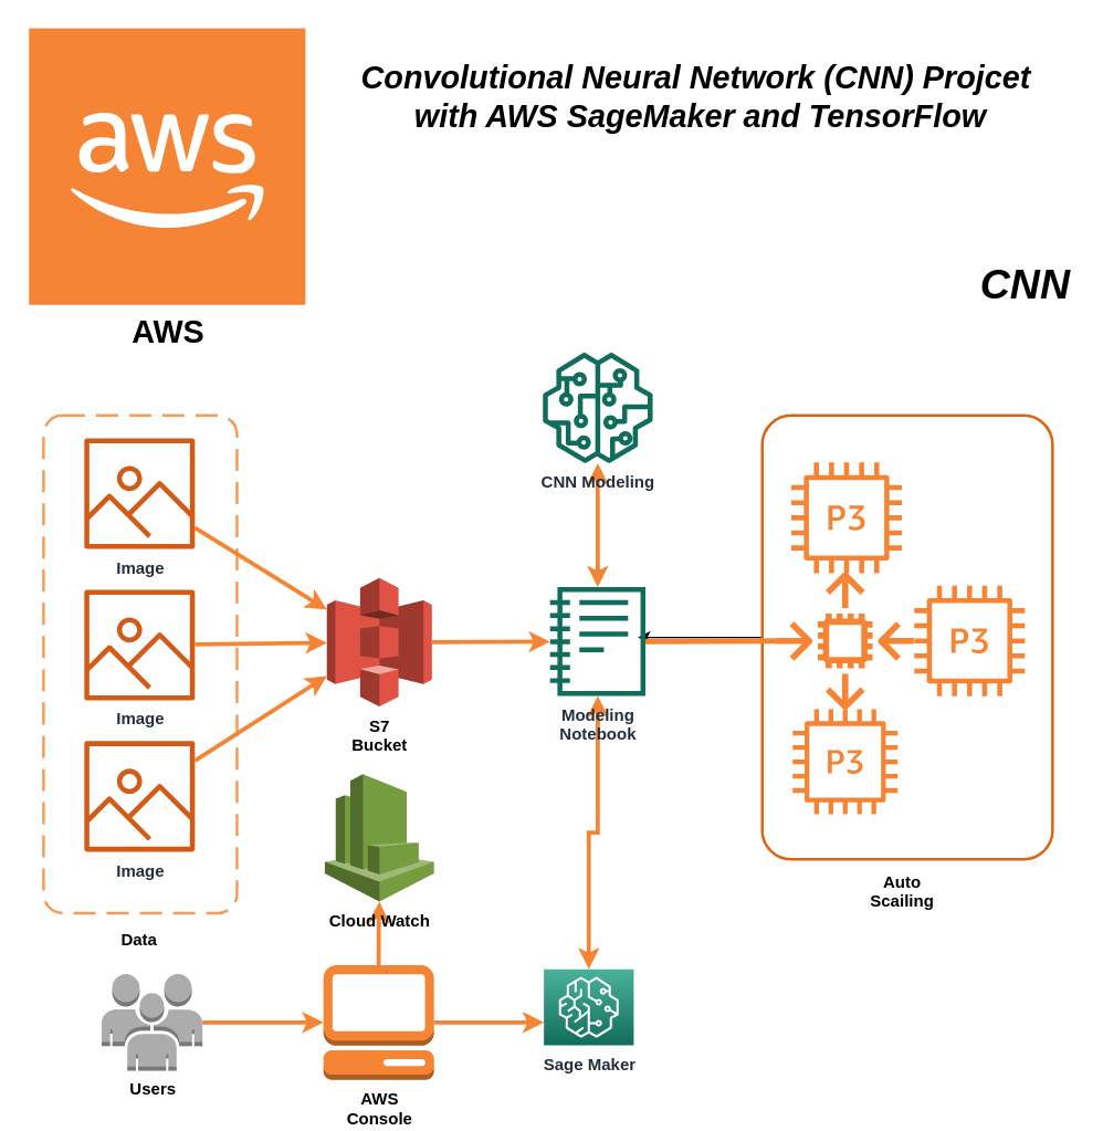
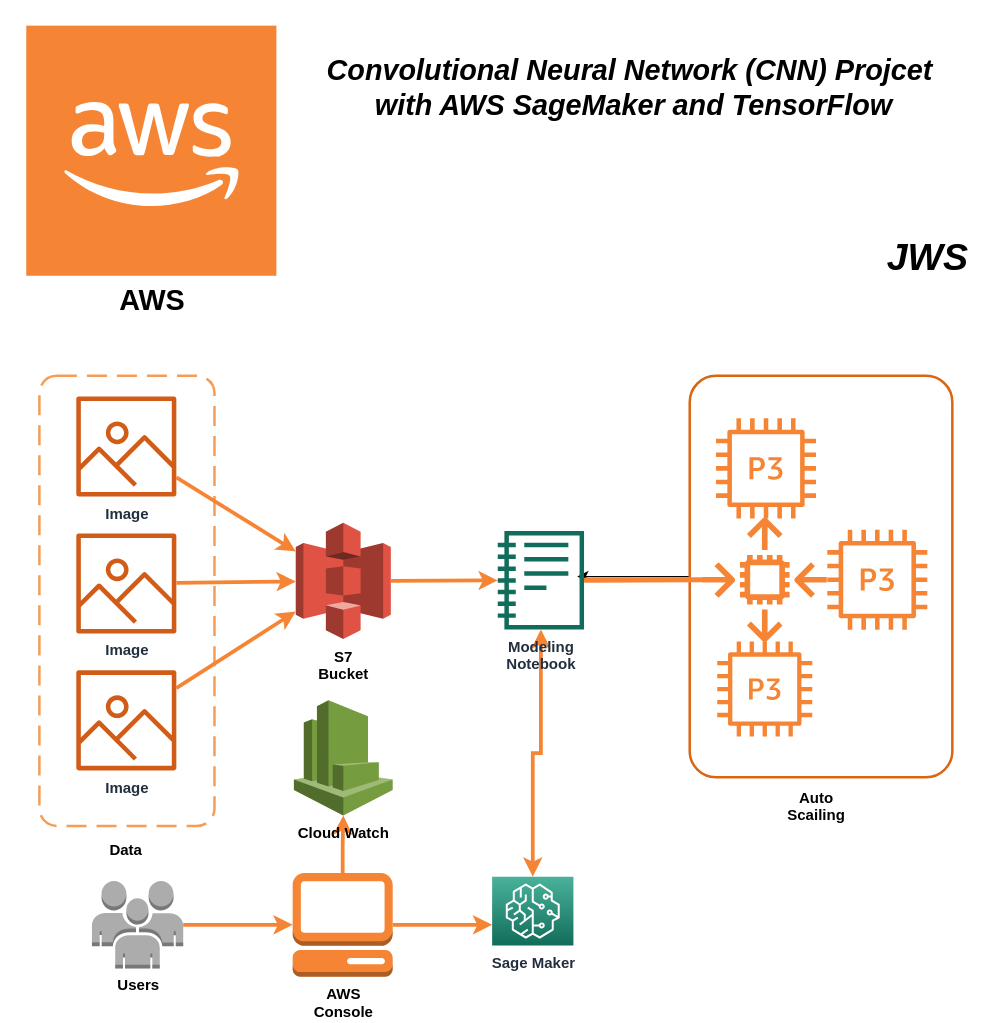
  <mxCell id="0" />
  <mxCell id="1" parent="0" />
  <mxCell id="2" style="edgeStyle=orthogonalEdgeStyle;rounded=0;orthogonalLoop=1;jettySize=auto;html=1;strokeWidth=3;strokeColor=#F58534;" parent="1" source="12" target="28" edge="1"><mxGeometry relative="1" as="geometry"><mxPoint x="323.5" y="749.5" as="sourcePoint" /><mxPoint x="403" y="749.5" as="targetPoint" /><Array as="points" /></mxGeometry></mxCell>
- <mxCell id="3" style="rounded=0;orthogonalLoop=1;jettySize=auto;html=1;strokeWidth=3;strokeColor=#F58534;startArrow=classic;startFill=1;" parent="1" source="11" target="10" edge="1"><mxGeometry relative="1" as="geometry"><mxPoint x="432" y="433.5" as="sourcePoint" /><mxPoint x="432" y="243.797" as="targetPoint" /></mxGeometry></mxCell>
  <mxCell id="4" style="edgeStyle=orthogonalEdgeStyle;rounded=0;orthogonalLoop=1;jettySize=auto;html=1;strokeWidth=3;strokeColor=#F58534;startArrow=classic;startFill=1;" parent="1" source="9" target="11" edge="1"><mxGeometry relative="1" as="geometry" /></mxCell>
  <mxCell id="5" value="" style="edgeStyle=orthogonalEdgeStyle;rounded=0;orthogonalLoop=1;jettySize=auto;html=1;" edge="1" parent="1" source="6"><mxGeometry relative="1" as="geometry"><mxPoint x="461" y="460.5" as="targetPoint" /></mxGeometry></mxCell>
  <mxCell id="6" value="" style="rounded=1;arcSize=10;dashed=0;strokeColor=#D86613;fillColor=none;gradientColor=none;strokeWidth=2;shadow=0;verticalAlign=bottom;" parent="1" vertex="1"><mxGeometry x="551" y="300" width="210" height="321" as="geometry" /></mxCell>
  <mxCell id="7" value="" style="rounded=1;arcSize=10;dashed=1;strokeColor=#F59D56;fillColor=none;gradientColor=none;dashPattern=8 4;strokeWidth=2;" parent="1" vertex="1"><mxGeometry x="31" y="300" width="140" height="360" as="geometry" /></mxCell>
  <mxCell id="8" value="AWS" style="outlineConnect=0;dashed=0;verticalLabelPosition=bottom;verticalAlign=top;align=center;html=1;shape=mxgraph.aws3.cloud_2;fillColor=#F58534;gradientColor=none;fontStyle=1;fontSize=23;" parent="1" vertex="1"><mxGeometry x="20.5" y="20" width="200" height="200" as="geometry" /></mxCell>
  <mxCell id="9" value="Sage Maker" style="outlineConnect=0;fontColor=#232F3E;gradientColor=#4AB29A;gradientDirection=north;fillColor=#116D5B;strokeColor=#ffffff;dashed=0;verticalLabelPosition=bottom;verticalAlign=top;align=center;html=1;fontSize=12;fontStyle=1;aspect=fixed;shape=mxgraph.aws4.resourceIcon;resIcon=mxgraph.aws4.sagemaker;" parent="1" vertex="1"><mxGeometry x="393" y="700.5" width="65" height="55" as="geometry" /></mxCell>
- <mxCell id="10" value="CNN Modeling" style="outlineConnect=0;fontColor=#232F3E;gradientColor=none;fillColor=#116D5B;strokeColor=none;dashed=0;verticalLabelPosition=bottom;verticalAlign=top;align=center;html=1;fontSize=12;fontStyle=1;aspect=fixed;pointerEvents=1;shape=mxgraph.aws4.sagemaker_model;" parent="1" vertex="1"><mxGeometry x="392" y="254.5" width="80" height="80" as="geometry" /></mxCell>
  <mxCell id="11" value="Modeling&lt;br&gt;Notebook" style="outlineConnect=0;fontColor=#232F3E;gradientColor=none;fillColor=#116D5B;strokeColor=none;dashed=0;verticalLabelPosition=bottom;verticalAlign=top;align=center;html=1;fontSize=12;fontStyle=1;aspect=fixed;pointerEvents=1;shape=mxgraph.aws4.sagemaker_notebook;" parent="1" vertex="1"><mxGeometry x="397.5" y="424" width="69" height="79" as="geometry" /></mxCell>
  <mxCell id="12" value="AWS&lt;br&gt;Console" style="outlineConnect=0;dashed=0;verticalLabelPosition=bottom;verticalAlign=top;align=center;html=1;shape=mxgraph.aws3.management_console;fillColor=#F58534;gradientColor=none;fontStyle=1" parent="1" vertex="1"><mxGeometry x="233.5" y="697.5" width="80" height="83" as="geometry" /></mxCell>
  <mxCell id="13" value="" style="outlineConnect=0;fontColor=#232F3E;gradientColor=none;fillColor=#F58534;strokeColor=none;dashed=0;verticalLabelPosition=bottom;verticalAlign=top;align=center;html=1;fontSize=12;fontStyle=1;aspect=fixed;pointerEvents=1;shape=mxgraph.aws4.auto_scaling2;shadow=0;" parent="1" vertex="1"><mxGeometry x="561" y="413" width="100" height="100" as="geometry" /></mxCell>
  <mxCell id="14" value="Users" style="outlineConnect=0;dashed=0;verticalLabelPosition=bottom;verticalAlign=top;align=center;html=1;shape=mxgraph.aws3.users;fillColor=#ACACAC;gradientColor=none;fontStyle=1" parent="1" vertex="1"><mxGeometry x="73" y="704" width="73" height="70" as="geometry" /></mxCell>
  <mxCell id="15" value="S7&lt;br&gt;Bucket" style="outlineConnect=0;dashed=0;verticalLabelPosition=bottom;verticalAlign=top;align=center;html=1;shape=mxgraph.aws3.s3;fillColor=#E05243;gradientColor=none;fontStyle=1;" parent="1" vertex="1"><mxGeometry x="236" y="417.5" width="76" height="93" as="geometry" /></mxCell>
  <mxCell id="16" value="Image" style="outlineConnect=0;fontColor=#232F3E;gradientColor=none;fillColor=#D05C17;strokeColor=none;dashed=0;verticalLabelPosition=bottom;verticalAlign=top;align=center;html=1;fontSize=12;fontStyle=1;pointerEvents=1;shape=mxgraph.aws4.container_registry_image;shadow=0;" parent="1" vertex="1"><mxGeometry x="50.5" y="316.5" width="100" height="80" as="geometry" /></mxCell>
  <mxCell id="17" value="Image" style="outlineConnect=0;fontColor=#232F3E;gradientColor=none;fillColor=#D05C17;strokeColor=none;dashed=0;verticalLabelPosition=bottom;verticalAlign=top;align=center;html=1;fontSize=12;fontStyle=1;pointerEvents=1;shape=mxgraph.aws4.container_registry_image;shadow=0;" parent="1" vertex="1"><mxGeometry x="50.5" y="426" width="100" height="80" as="geometry" /></mxCell>
  <mxCell id="18" value="Image" style="outlineConnect=0;fontColor=#232F3E;gradientColor=none;fillColor=#D05C17;strokeColor=none;dashed=0;verticalLabelPosition=bottom;verticalAlign=top;align=center;html=1;fontSize=12;fontStyle=1;pointerEvents=1;shape=mxgraph.aws4.container_registry_image;shadow=0;" parent="1" vertex="1"><mxGeometry x="50.5" y="535.5" width="100" height="80" as="geometry" /></mxCell>
  <mxCell id="19" style="edgeStyle=orthogonalEdgeStyle;rounded=0;orthogonalLoop=1;jettySize=auto;html=1;strokeWidth=3;strokeColor=#F58534;" parent="1" source="14" target="12" edge="1"><mxGeometry relative="1" as="geometry"><mxPoint x="272" y="650.5" as="sourcePoint" /><mxPoint x="342" y="534.297" as="targetPoint" /></mxGeometry></mxCell>
  <mxCell id="20" style="edgeStyle=orthogonalEdgeStyle;rounded=0;orthogonalLoop=1;jettySize=auto;html=1;strokeWidth=3;strokeColor=#F58534;" parent="1" source="12" target="9" edge="1"><mxGeometry relative="1" as="geometry"><mxPoint x="462" y="730.5" as="sourcePoint" /><mxPoint x="462" y="540.797" as="targetPoint" /><Array as="points"><mxPoint x="314" y="739.5" /><mxPoint x="314" y="739.5" /></Array></mxGeometry></mxCell>
  <mxCell id="21" value="" style="outlineConnect=0;fontColor=#232F3E;gradientColor=none;fillColor=#F58534;strokeColor=none;dashed=0;verticalLabelPosition=bottom;verticalAlign=top;align=center;html=1;fontSize=12;fontStyle=0;aspect=fixed;pointerEvents=1;shape=mxgraph.aws4.p3_instance;shadow=0;" parent="1" vertex="1"><mxGeometry x="661" y="423" width="80" height="80" as="geometry" /></mxCell>
  <mxCell id="22" value="" style="outlineConnect=0;fontColor=#232F3E;gradientColor=none;fillColor=#F58534;strokeColor=none;dashed=0;verticalLabelPosition=bottom;verticalAlign=top;align=center;html=1;fontSize=12;fontStyle=0;aspect=fixed;pointerEvents=1;shape=mxgraph.aws4.p3_instance;shadow=0;" parent="1" vertex="1"><mxGeometry x="573" y="512.5" width="76" height="76" as="geometry" /></mxCell>
  <mxCell id="23" value="" style="outlineConnect=0;fontColor=#232F3E;gradientColor=none;fillColor=#F58534;strokeColor=none;dashed=0;verticalLabelPosition=bottom;verticalAlign=top;align=center;html=1;fontSize=12;fontStyle=0;aspect=fixed;pointerEvents=1;shape=mxgraph.aws4.p3_instance;shadow=0;" parent="1" vertex="1"><mxGeometry x="572" y="334" width="80" height="80" as="geometry" /></mxCell>
  <mxCell id="24" value="&lt;b&gt;Auto&lt;br&gt;Scailing&lt;/b&gt;" style="text;html=1;resizable=0;points=[];autosize=1;align=center;verticalAlign=top;spacingTop=-4;" parent="1" vertex="1"><mxGeometry x="622" y="627.5" width="60" height="30" as="geometry" /></mxCell>
  <mxCell id="25" style="rounded=0;orthogonalLoop=1;jettySize=auto;html=1;strokeWidth=4;strokeColor=#F58534;startArrow=none;startFill=0;endArrow=none;endFill=0;" parent="1" source="11" edge="1"><mxGeometry relative="1" as="geometry"><mxPoint x="467.5" y="463.404" as="sourcePoint" /><mxPoint x="562" y="463.14" as="targetPoint" /></mxGeometry></mxCell>
  <mxCell id="26" style="rounded=0;orthogonalLoop=1;jettySize=auto;html=1;strokeWidth=3;strokeColor=#F58534;startArrow=none;startFill=0;" parent="1" source="17" target="15" edge="1"><mxGeometry relative="1" as="geometry"><mxPoint x="161.833" y="557" as="sourcePoint" /><mxPoint x="161.833" y="358.297" as="targetPoint" /></mxGeometry></mxCell>
  <mxCell id="27" value="&lt;b&gt;Data&lt;/b&gt;" style="text;html=1;resizable=0;points=[];autosize=1;align=center;verticalAlign=top;spacingTop=-4;" parent="1" vertex="1"><mxGeometry x="80" y="670" width="40" height="20" as="geometry" /></mxCell>
  <mxCell id="28" value="Cloud Watch" style="outlineConnect=0;dashed=0;verticalLabelPosition=bottom;verticalAlign=top;align=center;html=1;shape=mxgraph.aws3.cloudwatch;fillColor=#759C3E;gradientColor=none;shadow=0;strokeColor=#D86613;strokeWidth=8;fontStyle=1" parent="1" vertex="1"><mxGeometry x="234.5" y="559.5" width="79" height="92" as="geometry" /></mxCell>
  <mxCell id="29" style="rounded=0;orthogonalLoop=1;jettySize=auto;html=1;strokeWidth=3;strokeColor=#F58534;startArrow=none;startFill=0;" parent="1" source="16" target="15" edge="1"><mxGeometry relative="1" as="geometry"><mxPoint x="150.548" y="477" as="sourcePoint" /><mxPoint x="246" y="477" as="targetPoint" /></mxGeometry></mxCell>
  <mxCell id="30" style="rounded=0;orthogonalLoop=1;jettySize=auto;html=1;strokeWidth=3;strokeColor=#F58534;startArrow=none;startFill=0;" parent="1" source="18" target="15" edge="1"><mxGeometry relative="1" as="geometry"><mxPoint x="160.548" y="487" as="sourcePoint" /><mxPoint x="232" y="500.5" as="targetPoint" /></mxGeometry></mxCell>
  <mxCell id="31" style="rounded=0;orthogonalLoop=1;jettySize=auto;html=1;strokeWidth=3;strokeColor=#F58534;startArrow=none;startFill=0;" parent="1" source="15" target="11" edge="1"><mxGeometry relative="1" as="geometry"><mxPoint x="150.548" y="477" as="sourcePoint" /><mxPoint x="246" y="477" as="targetPoint" /></mxGeometry></mxCell>
  <mxCell id="32" value="&lt;b style=&quot;font-size: 23px&quot;&gt;Convolutional Neural Network (CNN) Projcet&amp;nbsp;&lt;br style=&quot;font-size: 23px&quot;&gt;with AWS SageMaker and TensorFlow&lt;/b&gt;" style="text;html=1;resizable=0;points=[];autosize=1;align=center;verticalAlign=top;spacingTop=-4;fontSize=23;fontFamily=Helvetica;fontStyle=2" parent="1" vertex="1"><mxGeometry x="251" y="40" width="510" height="60" as="geometry" /></mxCell>
- <mxCell id="33" value="&lt;b style=&quot;font-size: 30px;&quot;&gt;CNN&lt;/b&gt;" style="text;html=1;resizable=0;points=[];autosize=1;align=center;verticalAlign=top;spacingTop=-4;fontSize=30;fontFamily=Helvetica;fontStyle=2" parent="1" vertex="1"><mxGeometry x="706" y="185" width="70" height="30" as="geometry" /></mxCell>
+ <mxCell id="33" value="&lt;b style=&quot;font-size: 30px;&quot;&gt;JWS&lt;/b&gt;" style="text;html=1;resizable=0;points=[];autosize=1;align=center;verticalAlign=top;spacingTop=-4;fontSize=30;fontFamily=Helvetica;fontStyle=2" parent="1" vertex="1"><mxGeometry x="706" y="185" width="70" height="30" as="geometry" /></mxCell>
